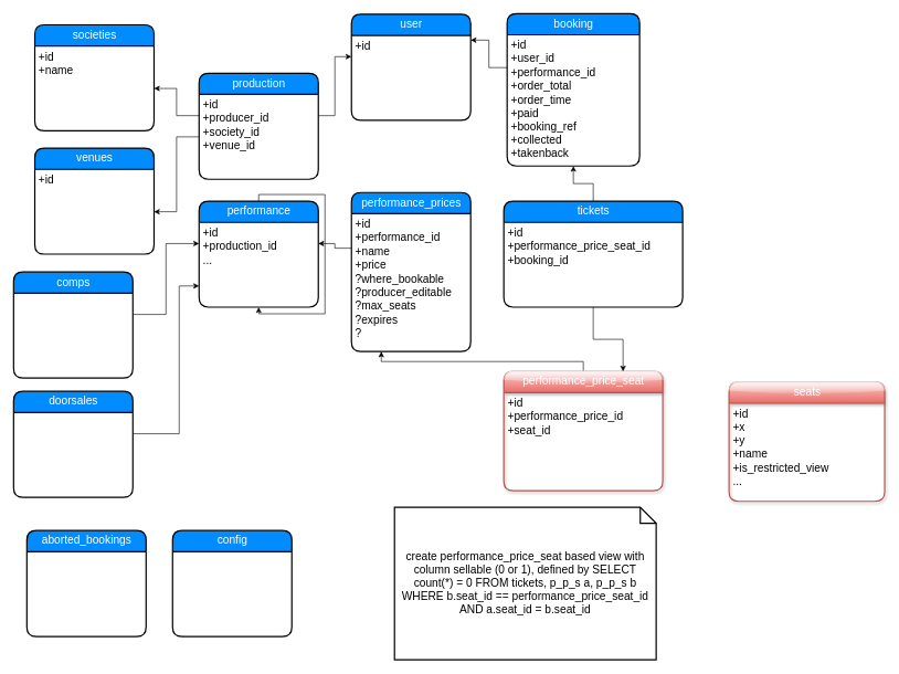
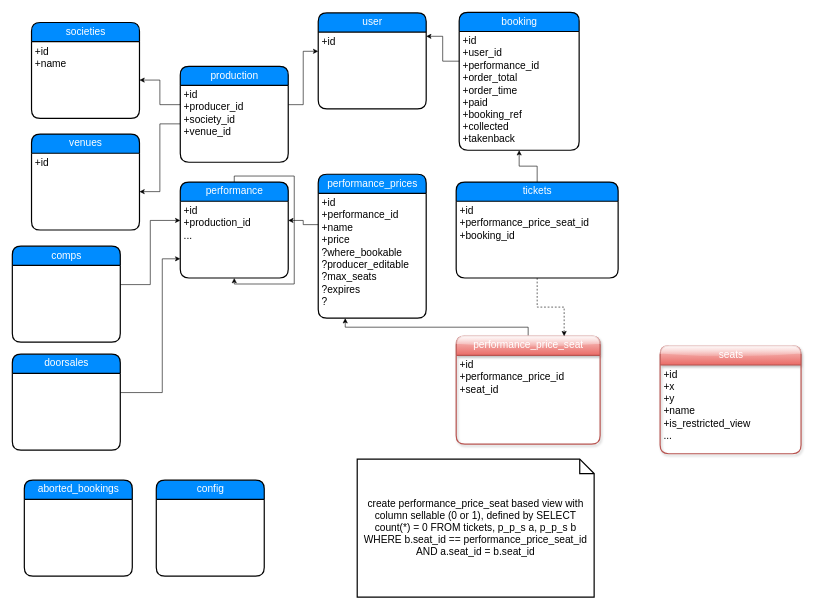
  <mxCell id="0" />
  <mxCell id="1" parent="0" />
  <mxCell id="2" value="venues" style="swimlane;html=1;childLayout=stackLayout;horizontal=1;startSize=32;horizontalStack=0;fillColor=#008cff;fontColor=#FFFFFF;rounded=1;fontSize=17;fontStyle=0;strokeWidth=2;resizeParent=0;resizeLast=1;shadow=0;dashed=0;align=center;" vertex="1" parent="1"><mxGeometry x="52" y="223" width="180" height="160" as="geometry" /></mxCell>
  <mxCell id="3" value="+id" style="whiteSpace=wrap;html=1;align=left;strokeColor=none;fillColor=none;spacingLeft=4;fontSize=17;verticalAlign=top;resizable=0;rotatable=0;part=1;" vertex="1" parent="2"><mxGeometry y="32" width="180" height="128" as="geometry" /></mxCell>
  <mxCell id="4" style="edgeStyle=orthogonalEdgeStyle;rounded=0;html=1;exitX=0;exitY=0.25;entryX=1;entryY=0.5" edge="1" parent="1" source="19" target="7"><mxGeometry relative="1" as="geometry" /></mxCell>
  <mxCell id="5" style="edgeStyle=orthogonalEdgeStyle;rounded=0;html=1;exitX=0;exitY=0.5;entryX=1;entryY=0.5" edge="1" parent="1" source="19" target="3"><mxGeometry relative="1" as="geometry" /></mxCell>
  <mxCell id="6" value="societies" style="swimlane;html=1;childLayout=stackLayout;horizontal=1;startSize=32;horizontalStack=0;fillColor=#008cff;fontColor=#FFFFFF;rounded=1;fontSize=17;fontStyle=0;strokeWidth=2;resizeParent=0;resizeLast=1;shadow=0;dashed=0;align=center;" vertex="1" parent="1"><mxGeometry x="52" y="37" width="180" height="160" as="geometry" /></mxCell>
  <mxCell id="7" value="+id&lt;div&gt;+name&lt;/div&gt;" style="whiteSpace=wrap;html=1;align=left;strokeColor=none;fillColor=none;spacingLeft=4;fontSize=17;verticalAlign=top;resizable=0;rotatable=0;part=1;" vertex="1" parent="6"><mxGeometry y="32" width="180" height="128" as="geometry" /></mxCell>
  <mxCell id="8" value="performance" style="swimlane;html=1;childLayout=stackLayout;horizontal=1;startSize=32;horizontalStack=0;fillColor=#008cff;fontColor=#FFFFFF;rounded=1;fontSize=17;fontStyle=0;strokeWidth=2;resizeParent=0;resizeLast=1;shadow=0;dashed=0;align=center;" vertex="1" parent="1"><mxGeometry x="300" y="303" width="180" height="160" as="geometry" /></mxCell>
  <mxCell id="9" value="+id&lt;br&gt;+production_id&lt;br&gt;..." style="whiteSpace=wrap;html=1;align=left;strokeColor=none;fillColor=none;spacingLeft=4;fontSize=17;verticalAlign=top;resizable=0;rotatable=0;part=1;" vertex="1" parent="8"><mxGeometry y="32" width="180" height="128" as="geometry" /></mxCell>
  <mxCell id="10" value="tickets" style="swimlane;html=1;childLayout=stackLayout;horizontal=1;startSize=32;horizontalStack=0;fillColor=#008cff;fontColor=#FFFFFF;rounded=1;fontSize=17;fontStyle=0;strokeWidth=2;resizeParent=0;resizeLast=1;shadow=0;dashed=0;align=center;" vertex="1" parent="1"><mxGeometry x="760" y="303" width="270" height="160" as="geometry" /></mxCell>
  <mxCell id="11" value="+id&lt;br&gt;+performance_price_seat_id&lt;br&gt;+booking_id" style="whiteSpace=wrap;html=1;align=left;strokeColor=none;fillColor=none;spacingLeft=4;fontSize=17;verticalAlign=top;resizable=0;rotatable=0;part=1;" vertex="1" parent="10"><mxGeometry y="32" width="270" height="128" as="geometry" /></mxCell>
  <mxCell id="12" value="performance_prices" style="swimlane;html=1;childLayout=stackLayout;horizontal=1;startSize=32;horizontalStack=0;fillColor=#008cff;fontColor=#FFFFFF;rounded=1;fontSize=17;fontStyle=0;strokeWidth=2;resizeParent=0;resizeLast=1;shadow=0;dashed=0;align=center;" vertex="1" parent="1"><mxGeometry x="530" y="290" width="180" height="240" as="geometry" /></mxCell>
  <mxCell id="13" value="+id&lt;br&gt;+performance_id&lt;br&gt;+name&lt;div&gt;+price&lt;/div&gt;&lt;div&gt;?where_bookable&lt;/div&gt;&lt;div&gt;&lt;span style=&quot;line-height: 21.42px&quot;&gt;?producer_editable&lt;/span&gt;&lt;/div&gt;&lt;div&gt;?max_seats&lt;/div&gt;&lt;div&gt;?expires&lt;/div&gt;&lt;div&gt;?&lt;/div&gt;" style="whiteSpace=wrap;html=1;align=left;strokeColor=none;fillColor=none;spacingLeft=4;fontSize=17;verticalAlign=top;resizable=0;rotatable=0;part=1;" vertex="1" parent="12"><mxGeometry y="32" width="180" height="208" as="geometry" /></mxCell>
  <mxCell id="14" style="edgeStyle=orthogonalEdgeStyle;rounded=0;html=1;exitX=0;exitY=0.25;entryX=1;entryY=0.25" edge="1" parent="1" source="13" target="9"><mxGeometry relative="1" as="geometry" /></mxCell>
  <mxCell id="15" style="edgeStyle=orthogonalEdgeStyle;rounded=0;html=1;exitX=0.5;exitY=0;entryX=0.5;entryY=1" edge="1" parent="1" source="10" target="17"><mxGeometry relative="1" as="geometry" /></mxCell>
  <mxCell id="16" value="booking" style="swimlane;html=1;childLayout=stackLayout;horizontal=1;startSize=32;horizontalStack=0;fillColor=#008cff;fontColor=#FFFFFF;rounded=1;fontSize=17;fontStyle=0;strokeWidth=2;resizeParent=0;resizeLast=1;shadow=0;dashed=0;align=center;" vertex="1" parent="1"><mxGeometry x="765" y="20" width="200" height="230" as="geometry" /></mxCell>
  <mxCell id="17" value="+id&lt;br&gt;+user_id&lt;div&gt;+performance_id&lt;br&gt;+order_total&lt;div&gt;+order_time&lt;/div&gt;&lt;div&gt;+paid&lt;/div&gt;&lt;div&gt;+booking_ref&lt;/div&gt;&lt;div&gt;+collected&lt;/div&gt;&lt;div&gt;+takenback&lt;/div&gt;&lt;/div&gt;" style="whiteSpace=wrap;html=1;align=left;strokeColor=none;fillColor=none;spacingLeft=4;fontSize=17;verticalAlign=top;resizable=0;rotatable=0;part=1;" vertex="1" parent="16"><mxGeometry y="32" width="200" height="198" as="geometry" /></mxCell>
  <mxCell id="18" value="production" style="swimlane;html=1;childLayout=stackLayout;horizontal=1;startSize=32;horizontalStack=0;fillColor=#008cff;fontColor=#FFFFFF;rounded=1;fontSize=17;fontStyle=0;strokeWidth=2;resizeParent=0;resizeLast=1;shadow=0;dashed=0;align=center;" vertex="1" parent="1"><mxGeometry x="300" y="110" width="180" height="160" as="geometry" /></mxCell>
  <mxCell id="19" value="+id&lt;br&gt;&lt;div&gt;+producer_id&lt;/div&gt;&lt;div&gt;+society_id&lt;/div&gt;&lt;div&gt;+venue_id&lt;/div&gt;" style="whiteSpace=wrap;html=1;align=left;strokeColor=none;fillColor=none;spacingLeft=4;fontSize=17;verticalAlign=top;resizable=0;rotatable=0;part=1;" vertex="1" parent="18"><mxGeometry y="32" width="180" height="128" as="geometry" /></mxCell>
  <mxCell id="20" style="edgeStyle=orthogonalEdgeStyle;rounded=0;html=1;exitX=0.5;exitY=0;" edge="1" parent="1" source="8" target="9"><mxGeometry relative="1" as="geometry" /></mxCell>
  <mxCell id="21" value="user" style="swimlane;html=1;childLayout=stackLayout;horizontal=1;startSize=32;horizontalStack=0;fillColor=#008cff;fontColor=#FFFFFF;rounded=1;fontSize=17;fontStyle=0;strokeWidth=2;resizeParent=0;resizeLast=1;shadow=0;dashed=0;align=center;" vertex="1" parent="1"><mxGeometry x="530" y="21" width="180" height="160" as="geometry" /></mxCell>
  <mxCell id="22" value="+id" style="whiteSpace=wrap;html=1;align=left;strokeColor=none;fillColor=none;spacingLeft=4;fontSize=17;verticalAlign=top;resizable=0;rotatable=0;part=1;" vertex="1" parent="21"><mxGeometry y="32" width="180" height="128" as="geometry" /></mxCell>
  <mxCell id="23" style="edgeStyle=orthogonalEdgeStyle;rounded=0;html=1;exitX=1;exitY=0.25;entryX=0;entryY=0.25" edge="1" parent="1" source="19" target="22"><mxGeometry relative="1" as="geometry" /></mxCell>
  <mxCell id="24" style="edgeStyle=orthogonalEdgeStyle;rounded=0;html=1;exitX=0;exitY=0.25;entryX=1;entryY=0.055;entryPerimeter=0" edge="1" parent="1" source="17" target="22"><mxGeometry relative="1" as="geometry" /></mxCell>
  <mxCell id="25" value="config" style="swimlane;html=1;childLayout=stackLayout;horizontal=1;startSize=32;horizontalStack=0;fillColor=#008cff;fontColor=#FFFFFF;rounded=1;fontSize=17;fontStyle=0;strokeWidth=2;resizeParent=0;resizeLast=1;shadow=0;dashed=0;align=center;" vertex="1" parent="1"><mxGeometry x="260" y="800" width="180" height="160" as="geometry" /></mxCell>
  <mxCell id="26" value="" style="whiteSpace=wrap;html=1;align=left;strokeColor=none;fillColor=none;spacingLeft=4;fontSize=17;verticalAlign=top;resizable=0;rotatable=0;part=1;" vertex="1" parent="25"><mxGeometry y="32" width="180" height="128" as="geometry" /></mxCell>
  <mxCell id="27" value="aborted_bookings" style="swimlane;html=1;childLayout=stackLayout;horizontal=1;startSize=32;horizontalStack=0;fillColor=#008cff;fontColor=#FFFFFF;rounded=1;fontSize=17;fontStyle=0;strokeWidth=2;resizeParent=0;resizeLast=1;shadow=0;dashed=0;align=center;" vertex="1" parent="1"><mxGeometry x="40" y="800" width="180" height="160" as="geometry" /></mxCell>
  <mxCell id="28" value="&lt;br&gt;" style="whiteSpace=wrap;html=1;align=left;strokeColor=none;fillColor=none;spacingLeft=4;fontSize=17;verticalAlign=top;resizable=0;rotatable=0;part=1;" vertex="1" parent="27"><mxGeometry y="32" width="180" height="128" as="geometry" /></mxCell>
  <mxCell id="29" value="comps" style="swimlane;html=1;childLayout=stackLayout;horizontal=1;startSize=32;horizontalStack=0;fillColor=#008cff;fontColor=#FFFFFF;rounded=1;fontSize=17;fontStyle=0;strokeWidth=2;resizeParent=0;resizeLast=1;shadow=0;dashed=0;align=center;" vertex="1" parent="1"><mxGeometry x="20" y="410" width="180" height="160" as="geometry" /></mxCell>
  <mxCell id="30" value="" style="whiteSpace=wrap;html=1;align=left;strokeColor=none;fillColor=none;spacingLeft=4;fontSize=17;verticalAlign=top;resizable=0;rotatable=0;part=1;" vertex="1" parent="29"><mxGeometry y="32" width="180" height="128" as="geometry" /></mxCell>
  <mxCell id="31" style="edgeStyle=orthogonalEdgeStyle;rounded=0;html=1;exitX=1;exitY=0.25;entryX=0;entryY=0.25" edge="1" parent="1" source="30" target="9"><mxGeometry relative="1" as="geometry" /></mxCell>
  <mxCell id="32" value="doorsales" style="swimlane;html=1;childLayout=stackLayout;horizontal=1;startSize=32;horizontalStack=0;fillColor=#008cff;fontColor=#FFFFFF;rounded=1;fontSize=17;fontStyle=0;strokeWidth=2;resizeParent=0;resizeLast=1;shadow=0;dashed=0;align=center;" vertex="1" parent="1"><mxGeometry x="20" y="590" width="180" height="160" as="geometry" /></mxCell>
  <mxCell id="33" value="" style="whiteSpace=wrap;html=1;align=left;strokeColor=none;fillColor=none;spacingLeft=4;fontSize=17;verticalAlign=top;resizable=0;rotatable=0;part=1;" vertex="1" parent="32"><mxGeometry y="32" width="180" height="128" as="geometry" /></mxCell>
  <mxCell id="34" style="edgeStyle=orthogonalEdgeStyle;rounded=0;html=1;exitX=1;exitY=0.25;entryX=0;entryY=0.75" edge="1" parent="1" source="33" target="9"><mxGeometry relative="1" as="geometry"><Array as="points"><mxPoint x="270" y="654" /><mxPoint x="270" y="431" /></Array></mxGeometry></mxCell>
  <mxCell id="35" style="edgeStyle=orthogonalEdgeStyle;rounded=0;html=1;exitX=0.5;exitY=0;entryX=0.25;entryY=1" edge="1" parent="1" source="36" target="13"><mxGeometry relative="1" as="geometry" /></mxCell>
  <mxCell id="36" value="performance_price_seat" style="swimlane;html=1;childLayout=stackLayout;horizontal=1;startSize=32;horizontalStack=0;fontColor=#FFFFFF;rounded=1;fontSize=17;fontStyle=0;strokeWidth=2;resizeParent=0;resizeLast=1;dashed=0;align=center;red" vertex="1" parent="1"><mxGeometry x="760" y="560" width="240" height="180" as="geometry"><mxRectangle x="370" y="558" width="70" height="32" as="alternateBounds" /></mxGeometry></mxCell>
  <mxCell id="37" value="&lt;div&gt;+id&lt;/div&gt;+performance_price_id&lt;div&gt;+seat_id&lt;/div&gt;&lt;div&gt;&lt;br&gt;&lt;/div&gt;" style="whiteSpace=wrap;html=1;align=left;strokeColor=none;fillColor=none;spacingLeft=4;fontSize=17;verticalAlign=top;resizable=0;rotatable=0;part=1;" vertex="1" parent="36"><mxGeometry y="32" width="240" height="148" as="geometry" /></mxCell>
- <mxCell id="38" style="edgeStyle=orthogonalEdgeStyle;rounded=0;html=1;exitX=0.5;exitY=1;entryX=0.75;entryY=0" edge="1" parent="1" source="11" target="36"><mxGeometry relative="1" as="geometry" /></mxCell>
+ <mxCell id="38" style="edgeStyle=orthogonalEdgeStyle;rounded=0;html=1;exitX=0.5;exitY=1;entryX=0.75;entryY=0;dashed=1;" edge="1" parent="1" source="11" target="36"><mxGeometry relative="1" as="geometry" /></mxCell>
  <mxCell id="39" value="seats" style="swimlane;html=1;childLayout=stackLayout;horizontal=1;startSize=32;horizontalStack=0;fontColor=#FFFFFF;rounded=1;fontSize=17;fontStyle=0;strokeWidth=2;resizeParent=0;resizeLast=1;dashed=0;align=center;red" vertex="1" parent="1"><mxGeometry x="1100" y="576" width="235" height="180" as="geometry"><mxRectangle x="370" y="558" width="70" height="32" as="alternateBounds" /></mxGeometry></mxCell>
  <mxCell id="40" value="+id&lt;div&gt;+x&lt;/div&gt;&lt;div&gt;+y&lt;/div&gt;&lt;div&gt;+name&lt;/div&gt;&lt;div&gt;+is_restricted_view&lt;/div&gt;&lt;div&gt;...&lt;/div&gt;" style="whiteSpace=wrap;html=1;align=left;strokeColor=none;fillColor=none;spacingLeft=4;fontSize=17;verticalAlign=top;resizable=0;rotatable=0;part=1;" vertex="1" parent="39"><mxGeometry y="32" width="235" height="148" as="geometry" /></mxCell>
  <mxCell id="41" value="create performance_price_seat based view with column sellable (0 or 1), defined by SELECT count(*) = 0 FROM tickets, p_p_s a, p_p_s b WHERE b.seat_id ==&amp;nbsp;&lt;span style=&quot;line-height: 15.12px ; text-align: left&quot;&gt;performance_price_seat_id AND a.seat_id = b.seat_id&lt;/span&gt;" style="shape=note;strokeWidth=2;fontSize=17;size=24;whiteSpace=wrap;html=1;" vertex="1" parent="1"><mxGeometry x="595" y="765" width="395" height="230" as="geometry" /></mxCell>
